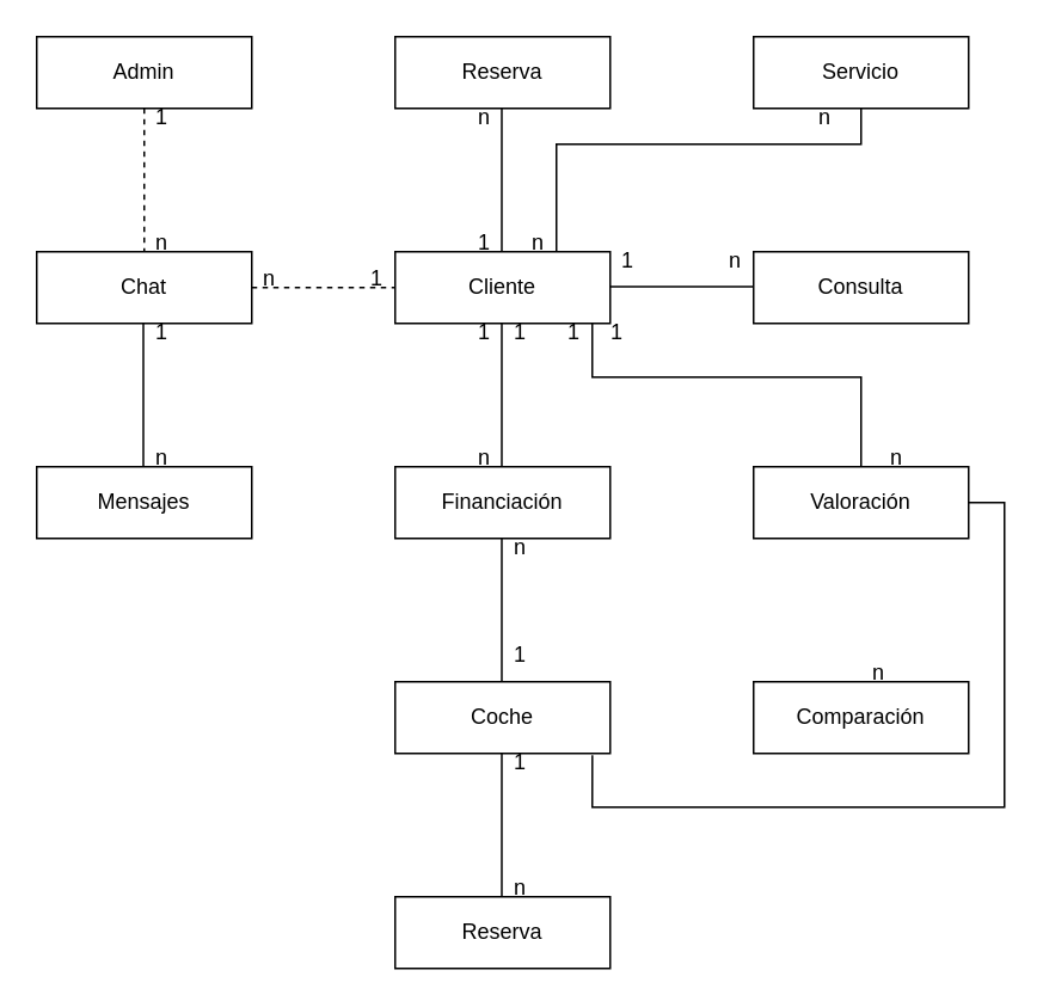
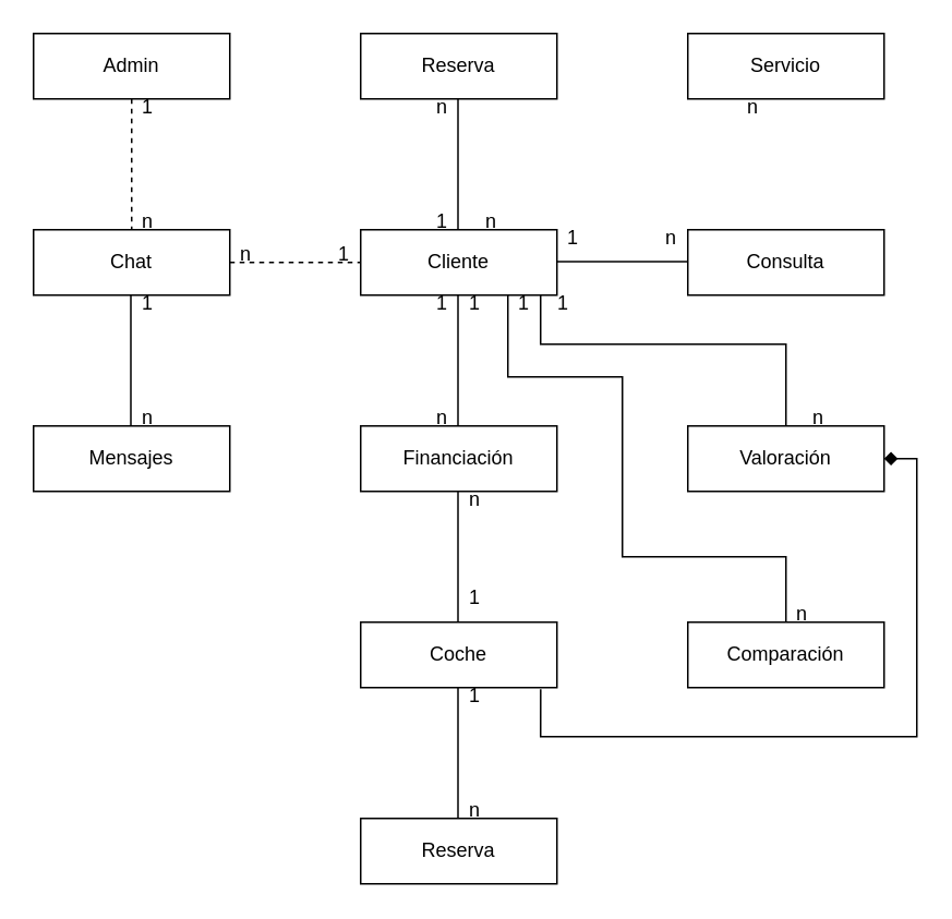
  <mxCell id="0" />
  <mxCell id="1" parent="0" />
  <mxCell id="2" value="Cliente" style="rounded=0;whiteSpace=wrap;html=1;" vertex="1" parent="1"><mxGeometry x="220" y="140" width="120" height="40" as="geometry" /></mxCell>
  <mxCell id="3" value="Reserva" style="rounded=0;whiteSpace=wrap;html=1;" vertex="1" parent="1"><mxGeometry x="220" y="20" width="120" height="40" as="geometry" /></mxCell>
  <mxCell id="4" value="Financiación" style="rounded=0;whiteSpace=wrap;html=1;" vertex="1" parent="1"><mxGeometry x="220" y="260" width="120" height="40" as="geometry" /></mxCell>
  <mxCell id="5" value="Chat" style="rounded=0;whiteSpace=wrap;html=1;" vertex="1" parent="1"><mxGeometry x="20" y="140" width="120" height="40" as="geometry" /></mxCell>
  <mxCell id="6" value="Admin" style="rounded=0;whiteSpace=wrap;html=1;" vertex="1" parent="1"><mxGeometry x="20" y="20" width="120" height="40" as="geometry" /></mxCell>
  <mxCell id="7" value="Mensajes" style="rounded=0;whiteSpace=wrap;html=1;" vertex="1" parent="1"><mxGeometry x="20" y="260" width="120" height="40" as="geometry" /></mxCell>
  <mxCell id="8" value="Consulta" style="rounded=0;whiteSpace=wrap;html=1;" vertex="1" parent="1"><mxGeometry x="420" y="140" width="120" height="40" as="geometry" /></mxCell>
  <mxCell id="9" value="Valoración" style="rounded=0;whiteSpace=wrap;html=1;" vertex="1" parent="1"><mxGeometry x="420" y="260" width="120" height="40" as="geometry" /></mxCell>
  <mxCell id="10" value="Coche" style="rounded=0;whiteSpace=wrap;html=1;" vertex="1" parent="1"><mxGeometry x="220" y="380" width="120" height="40" as="geometry" /></mxCell>
  <mxCell id="11" value="Reserva" style="rounded=0;whiteSpace=wrap;html=1;" vertex="1" parent="1"><mxGeometry x="220" y="500" width="120" height="40" as="geometry" /></mxCell>
  <mxCell id="12" value="Comparación" style="rounded=0;whiteSpace=wrap;html=1;" vertex="1" parent="1"><mxGeometry x="420" y="380" width="120" height="40" as="geometry" /></mxCell>
  <mxCell id="13" value="Servicio" style="rounded=0;whiteSpace=wrap;html=1;" vertex="1" parent="1"><mxGeometry x="420" y="20" width="120" height="40" as="geometry" /></mxCell>
  <mxCell id="14" value="" style="endArrow=none;html=1;rounded=0;exitX=0.5;exitY=1;exitDx=0;exitDy=0;entryX=0.5;entryY=0;entryDx=0;entryDy=0;dashed=1;" edge="1" parent="1" source="6" target="5"><mxGeometry width="50" height="50" relative="1" as="geometry"><mxPoint x="330" y="320" as="sourcePoint" /><mxPoint x="160" y="120" as="targetPoint" /></mxGeometry></mxCell>
  <mxCell id="15" value="" style="endArrow=none;html=1;rounded=0;exitX=0.5;exitY=1;exitDx=0;exitDy=0;entryX=0.5;entryY=0;entryDx=0;entryDy=0;" edge="1" parent="1"><mxGeometry width="50" height="50" relative="1" as="geometry"><mxPoint x="279.5" y="60" as="sourcePoint" /><mxPoint x="279.5" y="140" as="targetPoint" /></mxGeometry></mxCell>
  <mxCell id="16" value="" style="endArrow=none;html=1;rounded=0;exitX=0.5;exitY=1;exitDx=0;exitDy=0;entryX=0.5;entryY=0;entryDx=0;entryDy=0;" edge="1" parent="1"><mxGeometry width="50" height="50" relative="1" as="geometry"><mxPoint x="279.5" y="180" as="sourcePoint" /><mxPoint x="279.5" y="260" as="targetPoint" /></mxGeometry></mxCell>
  <mxCell id="17" value="" style="endArrow=none;html=1;rounded=0;exitX=1;exitY=0.5;exitDx=0;exitDy=0;entryX=0;entryY=0.5;entryDx=0;entryDy=0;dashed=1;" edge="1" parent="1" source="5" target="2"><mxGeometry width="50" height="50" relative="1" as="geometry"><mxPoint x="110" y="90" as="sourcePoint" /><mxPoint x="110" y="170" as="targetPoint" /></mxGeometry></mxCell>
  <mxCell id="18" value="" style="endArrow=none;html=1;rounded=0;exitX=0.5;exitY=1;exitDx=0;exitDy=0;entryX=0.5;entryY=0;entryDx=0;entryDy=0;" edge="1" parent="1"><mxGeometry width="50" height="50" relative="1" as="geometry"><mxPoint x="79.5" y="180" as="sourcePoint" /><mxPoint x="79.5" y="260" as="targetPoint" /></mxGeometry></mxCell>
  <mxCell id="19" value="" style="endArrow=none;html=1;rounded=0;exitX=1;exitY=0.5;exitDx=0;exitDy=0;entryX=0;entryY=0.5;entryDx=0;entryDy=0;" edge="1" parent="1"><mxGeometry width="50" height="50" relative="1" as="geometry"><mxPoint x="340" y="159.5" as="sourcePoint" /><mxPoint x="420" y="159.5" as="targetPoint" /></mxGeometry></mxCell>
+ <mxCell id="20" value="" style="endArrow=none;html=1;rounded=0;exitX=0.75;exitY=1;exitDx=0;exitDy=0;entryX=0.5;entryY=0;entryDx=0;entryDy=0;" edge="1" parent="1" source="2" target="12"><mxGeometry width="50" height="50" relative="1" as="geometry"><mxPoint x="160" y="180" as="sourcePoint" /><mxPoint x="380" y="340" as="targetPoint" /><Array as="points"><mxPoint x="310" y="230" /><mxPoint x="380" y="230" /><mxPoint x="380" y="340" /><mxPoint x="470" y="340" /><mxPoint x="480" y="340" /><mxPoint x="480" y="360" /></Array></mxGeometry></mxCell>
  <mxCell id="21" value="" style="endArrow=none;html=1;rounded=0;exitX=0.5;exitY=1;exitDx=0;exitDy=0;entryX=0.5;entryY=0;entryDx=0;entryDy=0;" edge="1" parent="1" target="9"><mxGeometry width="50" height="50" relative="1" as="geometry"><mxPoint x="330" y="180" as="sourcePoint" /><mxPoint x="330" y="260" as="targetPoint" /><Array as="points"><mxPoint x="330" y="210" /><mxPoint x="480" y="210" /></Array></mxGeometry></mxCell>
  <mxCell id="22" value="" style="endArrow=none;html=1;rounded=0;exitX=0.5;exitY=1;exitDx=0;exitDy=0;entryX=0.5;entryY=0;entryDx=0;entryDy=0;" edge="1" parent="1"><mxGeometry width="50" height="50" relative="1" as="geometry"><mxPoint x="279.5" y="420" as="sourcePoint" /><mxPoint x="279.5" y="500" as="targetPoint" /></mxGeometry></mxCell>
  <mxCell id="23" value="" style="endArrow=none;html=1;rounded=0;exitX=0.5;exitY=1;exitDx=0;exitDy=0;entryX=0.5;entryY=0;entryDx=0;entryDy=0;" edge="1" parent="1"><mxGeometry width="50" height="50" relative="1" as="geometry"><mxPoint x="279.5" y="300" as="sourcePoint" /><mxPoint x="279.5" y="380" as="targetPoint" /></mxGeometry></mxCell>
- <mxCell id="24" value="" style="endArrow=none;html=1;rounded=0;exitX=0.917;exitY=1.025;exitDx=0;exitDy=0;entryX=1;entryY=0.5;entryDx=0;entryDy=0;exitPerimeter=0;" edge="1" parent="1" source="10" target="9"><mxGeometry width="50" height="50" relative="1" as="geometry"><mxPoint x="309.5" y="450" as="sourcePoint" /><mxPoint x="309.5" y="530" as="targetPoint" /><Array as="points"><mxPoint x="330" y="450" /><mxPoint x="560" y="450" /><mxPoint x="560" y="360" /><mxPoint x="560" y="280" /></Array></mxGeometry></mxCell>
- <mxCell id="25" value="" style="endArrow=none;html=1;rounded=0;exitX=0.5;exitY=1;exitDx=0;exitDy=0;entryX=0.75;entryY=0;entryDx=0;entryDy=0;" edge="1" parent="1" source="13" target="2"><mxGeometry width="50" height="50" relative="1" as="geometry"><mxPoint x="289.5" y="70" as="sourcePoint" /><mxPoint x="289.5" y="150" as="targetPoint" /><Array as="points"><mxPoint x="480" y="80" /><mxPoint x="310" y="80" /></Array></mxGeometry></mxCell>
+ <mxCell id="24" value="" style="endArrow=diamond;html=1;rounded=0;exitX=0.917;exitY=1.025;exitDx=0;exitDy=0;entryX=1;entryY=0.5;entryDx=0;entryDy=0;exitPerimeter=0;" edge="1" parent="1" source="10" target="9"><mxGeometry width="50" height="50" relative="1" as="geometry"><mxPoint x="309.5" y="450" as="sourcePoint" /><mxPoint x="309.5" y="530" as="targetPoint" /><Array as="points"><mxPoint x="330" y="450" /><mxPoint x="560" y="450" /><mxPoint x="560" y="360" /><mxPoint x="560" y="280" /></Array></mxGeometry></mxCell>
  <mxCell id="26" value="1" style="text;html=1;align=center;verticalAlign=middle;whiteSpace=wrap;rounded=0;" vertex="1" parent="1"><mxGeometry x="340" y="140" width="20" height="10" as="geometry" /></mxCell>
  <mxCell id="27" value="n" style="text;html=1;align=center;verticalAlign=middle;whiteSpace=wrap;rounded=0;" vertex="1" parent="1"><mxGeometry x="380" y="130" width="60" height="30" as="geometry" /></mxCell>
  <mxCell id="28" value="1" style="text;html=1;align=center;verticalAlign=middle;whiteSpace=wrap;rounded=0;" vertex="1" parent="1"><mxGeometry x="334" y="180" width="20" height="10" as="geometry" /></mxCell>
  <mxCell id="29" value="n" style="text;html=1;align=center;verticalAlign=middle;whiteSpace=wrap;rounded=0;" vertex="1" parent="1"><mxGeometry x="290" y="130" width="20" height="10" as="geometry" /></mxCell>
  <mxCell id="30" value="1" style="text;html=1;align=center;verticalAlign=middle;whiteSpace=wrap;rounded=0;" vertex="1" parent="1"><mxGeometry x="260" y="130" width="20" height="10" as="geometry" /></mxCell>
  <mxCell id="31" value="1" style="text;html=1;align=center;verticalAlign=middle;whiteSpace=wrap;rounded=0;" vertex="1" parent="1"><mxGeometry x="310" y="180" width="20" height="10" as="geometry" /></mxCell>
  <mxCell id="32" value="1" style="text;html=1;align=center;verticalAlign=middle;whiteSpace=wrap;rounded=0;" vertex="1" parent="1"><mxGeometry x="280" y="180" width="20" height="10" as="geometry" /></mxCell>
  <mxCell id="33" value="1" style="text;html=1;align=center;verticalAlign=middle;whiteSpace=wrap;rounded=0;" vertex="1" parent="1"><mxGeometry x="260" y="180" width="20" height="10" as="geometry" /></mxCell>
  <mxCell id="34" value="n" style="text;html=1;align=center;verticalAlign=middle;whiteSpace=wrap;rounded=0;" vertex="1" parent="1"><mxGeometry x="430" y="50" width="60" height="30" as="geometry" /></mxCell>
  <mxCell id="35" value="1" style="text;html=1;align=center;verticalAlign=middle;whiteSpace=wrap;rounded=0;" vertex="1" parent="1"><mxGeometry x="200" y="150" width="20" height="10" as="geometry" /></mxCell>
  <mxCell id="36" value="n" style="text;html=1;align=center;verticalAlign=middle;whiteSpace=wrap;rounded=0;" vertex="1" parent="1"><mxGeometry x="240" y="50" width="60" height="30" as="geometry" /></mxCell>
  <mxCell id="37" value="n" style="text;html=1;align=center;verticalAlign=middle;whiteSpace=wrap;rounded=0;" vertex="1" parent="1"><mxGeometry x="120" y="140" width="60" height="30" as="geometry" /></mxCell>
  <mxCell id="38" value="n" style="text;html=1;align=center;verticalAlign=middle;whiteSpace=wrap;rounded=0;" vertex="1" parent="1"><mxGeometry x="240" y="240" width="60" height="30" as="geometry" /></mxCell>
  <mxCell id="39" value="n" style="text;html=1;align=center;verticalAlign=middle;whiteSpace=wrap;rounded=0;" vertex="1" parent="1"><mxGeometry x="60" y="120" width="60" height="30" as="geometry" /></mxCell>
  <mxCell id="40" value="1" style="text;html=1;align=center;verticalAlign=middle;whiteSpace=wrap;rounded=0;" vertex="1" parent="1"><mxGeometry x="60" y="50" width="60" height="30" as="geometry" /></mxCell>
  <mxCell id="41" value="1" style="text;html=1;align=center;verticalAlign=middle;whiteSpace=wrap;rounded=0;" vertex="1" parent="1"><mxGeometry x="60" y="170" width="60" height="30" as="geometry" /></mxCell>
  <mxCell id="42" value="n" style="text;html=1;align=center;verticalAlign=middle;whiteSpace=wrap;rounded=0;" vertex="1" parent="1"><mxGeometry x="60" y="240" width="60" height="30" as="geometry" /></mxCell>
  <mxCell id="43" value="n" style="text;html=1;align=center;verticalAlign=middle;whiteSpace=wrap;rounded=0;" vertex="1" parent="1"><mxGeometry x="470" y="240" width="60" height="30" as="geometry" /></mxCell>
  <mxCell id="44" value="n" style="text;html=1;align=center;verticalAlign=middle;whiteSpace=wrap;rounded=0;" vertex="1" parent="1"><mxGeometry x="260" y="480" width="60" height="30" as="geometry" /></mxCell>
  <mxCell id="45" value="1" style="text;html=1;align=center;verticalAlign=middle;whiteSpace=wrap;rounded=0;" vertex="1" parent="1"><mxGeometry x="260" y="410" width="60" height="30" as="geometry" /></mxCell>
  <mxCell id="46" value="1" style="text;html=1;align=center;verticalAlign=middle;whiteSpace=wrap;rounded=0;" vertex="1" parent="1"><mxGeometry x="260" y="350" width="60" height="30" as="geometry" /></mxCell>
  <mxCell id="47" value="n" style="text;html=1;align=center;verticalAlign=middle;whiteSpace=wrap;rounded=0;" vertex="1" parent="1"><mxGeometry x="260" y="290" width="60" height="30" as="geometry" /></mxCell>
  <mxCell id="48" value="n" style="text;html=1;align=center;verticalAlign=middle;whiteSpace=wrap;rounded=0;" vertex="1" parent="1"><mxGeometry x="460" y="360" width="60" height="30" as="geometry" /></mxCell>
